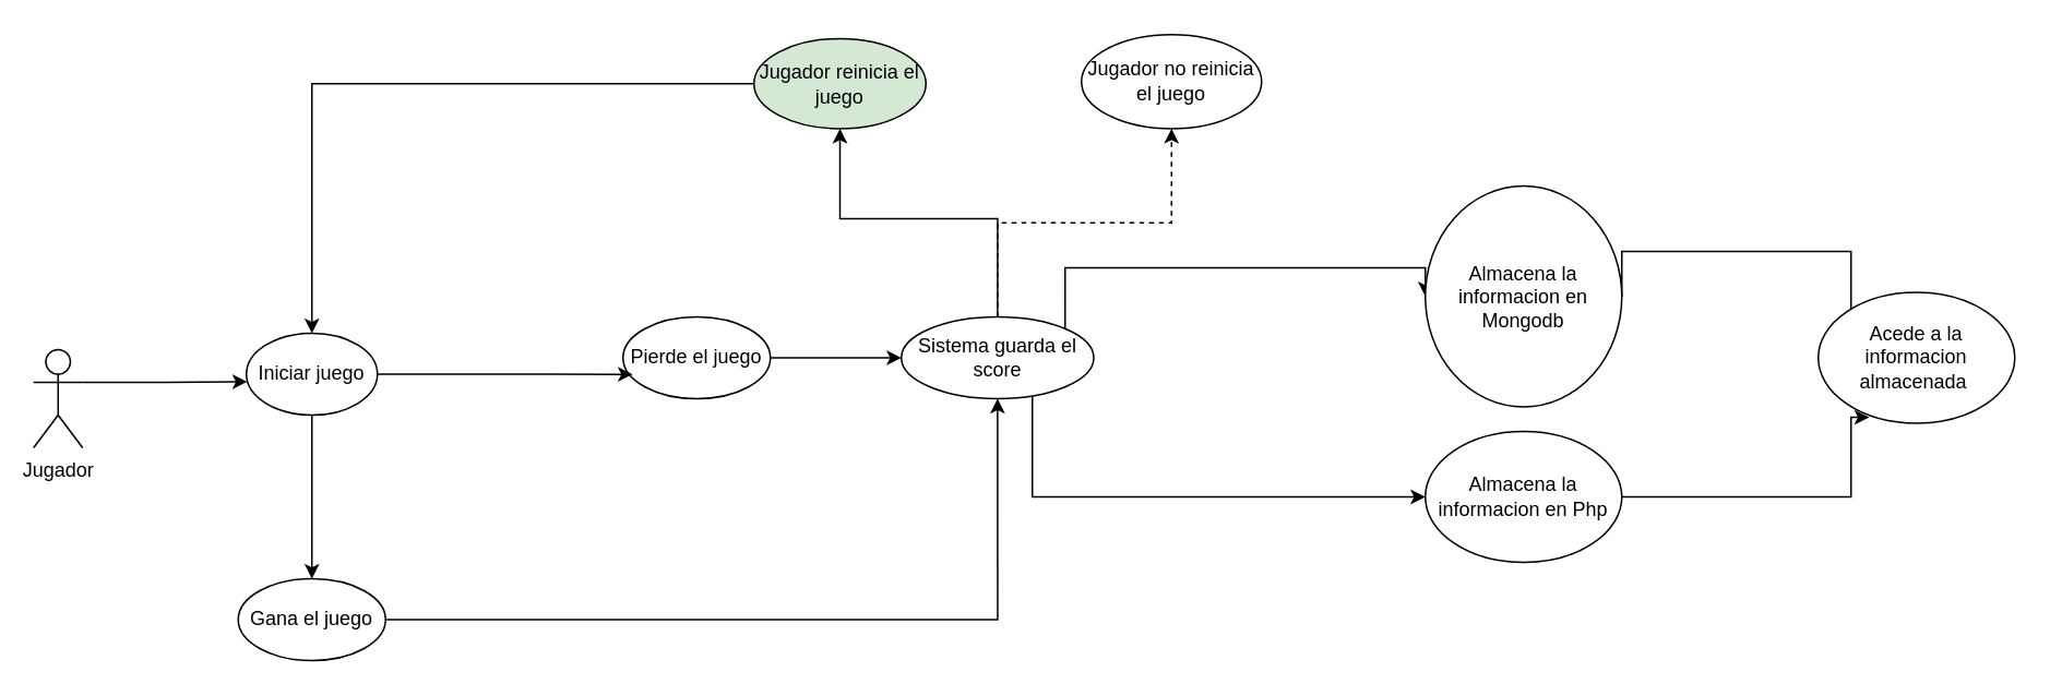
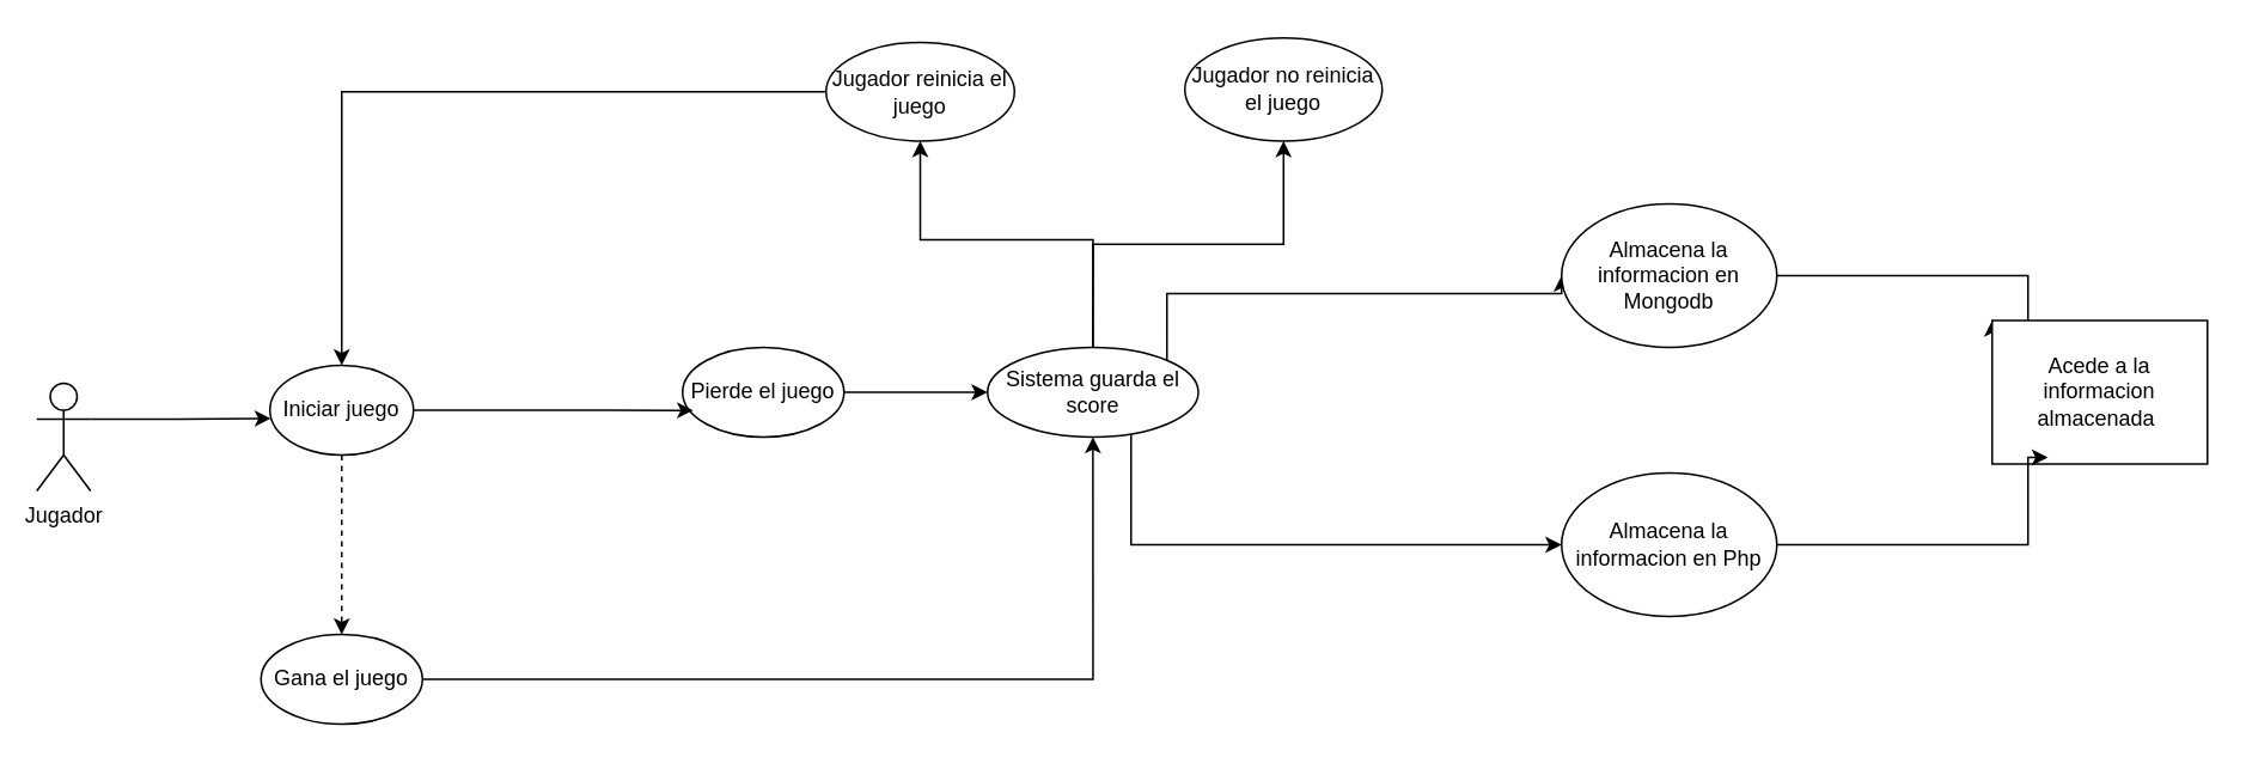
  <mxCell id="0" />
  <mxCell id="1" parent="0" />
  <mxCell id="2" value="Jugador" style="shape=umlActor;verticalLabelPosition=bottom;verticalAlign=top;html=1;outlineConnect=0;" vertex="1" parent="1"><mxGeometry x="20" y="213" width="30" height="60" as="geometry" /></mxCell>
- <mxCell id="3" style="edgeStyle=orthogonalEdgeStyle;rounded=0;orthogonalLoop=1;jettySize=auto;html=1;exitX=0.5;exitY=1;exitDx=0;exitDy=0;entryX=0.5;entryY=0;entryDx=0;entryDy=0;" edge="1" parent="1" source="4" target="18"><mxGeometry relative="1" as="geometry" /></mxCell>
+ <mxCell id="3" style="edgeStyle=orthogonalEdgeStyle;rounded=0;orthogonalLoop=1;jettySize=auto;html=1;exitX=0.5;exitY=1;exitDx=0;exitDy=0;entryX=0.5;entryY=0;entryDx=0;entryDy=0;dashed=1;" edge="1" parent="1" source="4" target="18"><mxGeometry relative="1" as="geometry" /></mxCell>
  <mxCell id="4" value="Iniciar juego" style="ellipse;whiteSpace=wrap;html=1;" vertex="1" parent="1"><mxGeometry x="150" y="203" width="80" height="50" as="geometry" /></mxCell>
  <mxCell id="5" style="edgeStyle=orthogonalEdgeStyle;rounded=0;orthogonalLoop=1;jettySize=auto;html=1;exitX=1;exitY=0.333;exitDx=0;exitDy=0;exitPerimeter=0;entryX=0.006;entryY=0.592;entryDx=0;entryDy=0;entryPerimeter=0;" edge="1" parent="1" source="2" target="4"><mxGeometry relative="1" as="geometry" /></mxCell>
  <mxCell id="6" style="edgeStyle=orthogonalEdgeStyle;rounded=0;orthogonalLoop=1;jettySize=auto;html=1;exitX=1;exitY=0.5;exitDx=0;exitDy=0;" edge="1" parent="1" source="7" target="12"><mxGeometry relative="1" as="geometry" /></mxCell>
  <mxCell id="7" value="Pierde el juego" style="ellipse;whiteSpace=wrap;html=1;" vertex="1" parent="1"><mxGeometry x="380" y="193" width="90" height="50" as="geometry" /></mxCell>
  <mxCell id="8" style="edgeStyle=orthogonalEdgeStyle;rounded=0;orthogonalLoop=1;jettySize=auto;html=1;exitX=0.5;exitY=0;exitDx=0;exitDy=0;entryX=0.5;entryY=1;entryDx=0;entryDy=0;" edge="1" parent="1" source="12" target="15"><mxGeometry relative="1" as="geometry"><Array as="points"><mxPoint x="609" y="133" /><mxPoint x="513" y="133" /></Array></mxGeometry></mxCell>
- <mxCell id="9" style="edgeStyle=orthogonalEdgeStyle;rounded=0;orthogonalLoop=1;jettySize=auto;html=1;exitX=0.5;exitY=0;exitDx=0;exitDy=0;entryX=0.5;entryY=1;entryDx=0;entryDy=0;dashed=1;" edge="1" parent="1" source="12" target="16"><mxGeometry relative="1" as="geometry" /></mxCell>
+ <mxCell id="9" style="edgeStyle=orthogonalEdgeStyle;rounded=0;orthogonalLoop=1;jettySize=auto;html=1;exitX=0.5;exitY=0;exitDx=0;exitDy=0;entryX=0.5;entryY=1;entryDx=0;entryDy=0;" edge="1" parent="1" source="12" target="16"><mxGeometry relative="1" as="geometry" /></mxCell>
  <mxCell id="10" style="edgeStyle=orthogonalEdgeStyle;rounded=0;orthogonalLoop=1;jettySize=auto;html=1;exitX=1;exitY=0;exitDx=0;exitDy=0;entryX=0;entryY=0.5;entryDx=0;entryDy=0;" edge="1" parent="1" source="12" target="20"><mxGeometry relative="1" as="geometry"><Array as="points"><mxPoint x="650" y="163" /><mxPoint x="870" y="163" /></Array></mxGeometry></mxCell>
  <mxCell id="11" style="edgeStyle=orthogonalEdgeStyle;rounded=0;orthogonalLoop=1;jettySize=auto;html=1;exitX=1;exitY=1;exitDx=0;exitDy=0;entryX=0;entryY=0.5;entryDx=0;entryDy=0;" edge="1" parent="1" source="12" target="21"><mxGeometry relative="1" as="geometry"><Array as="points"><mxPoint x="630" y="236" /><mxPoint x="630" y="303" /><mxPoint x="840" y="303" /></Array></mxGeometry></mxCell>
  <mxCell id="12" value="Sistema guarda el score" style="ellipse;whiteSpace=wrap;html=1;" vertex="1" parent="1"><mxGeometry x="550" y="193" width="117.5" height="50" as="geometry" /></mxCell>
  <mxCell id="13" style="edgeStyle=orthogonalEdgeStyle;rounded=0;orthogonalLoop=1;jettySize=auto;html=1;exitX=1;exitY=0.5;exitDx=0;exitDy=0;entryX=0.066;entryY=0.702;entryDx=0;entryDy=0;entryPerimeter=0;" edge="1" parent="1" source="4" target="7"><mxGeometry relative="1" as="geometry" /></mxCell>
  <mxCell id="14" style="edgeStyle=orthogonalEdgeStyle;rounded=0;orthogonalLoop=1;jettySize=auto;html=1;exitX=0;exitY=0.5;exitDx=0;exitDy=0;entryX=0.5;entryY=0;entryDx=0;entryDy=0;" edge="1" parent="1" source="15" target="4"><mxGeometry relative="1" as="geometry" /></mxCell>
- <mxCell id="15" value="Jugador reinicia el juego" style="ellipse;whiteSpace=wrap;html=1;fillColor=#d5e8d4;" vertex="1" parent="1"><mxGeometry x="460" y="23" width="105" height="55" as="geometry" /></mxCell>
+ <mxCell id="15" value="Jugador reinicia el juego" style="ellipse;whiteSpace=wrap;html=1;" vertex="1" parent="1"><mxGeometry x="460" y="23" width="105" height="55" as="geometry" /></mxCell>
  <mxCell id="16" value="Jugador no reinicia el juego" style="ellipse;whiteSpace=wrap;html=1;" vertex="1" parent="1"><mxGeometry x="660" y="20.5" width="110" height="57.5" as="geometry" /></mxCell>
  <mxCell id="17" style="edgeStyle=orthogonalEdgeStyle;rounded=0;orthogonalLoop=1;jettySize=auto;html=1;exitX=1;exitY=0.5;exitDx=0;exitDy=0;entryX=0.5;entryY=1;entryDx=0;entryDy=0;" edge="1" parent="1" source="18" target="12"><mxGeometry relative="1" as="geometry" /></mxCell>
  <mxCell id="18" value="Gana el juego" style="ellipse;whiteSpace=wrap;html=1;" vertex="1" parent="1"><mxGeometry x="145" y="353" width="90" height="50" as="geometry" /></mxCell>
  <mxCell id="19" style="edgeStyle=orthogonalEdgeStyle;rounded=0;orthogonalLoop=1;jettySize=auto;html=1;exitX=1;exitY=0.5;exitDx=0;exitDy=0;entryX=0;entryY=0;entryDx=0;entryDy=0;" edge="1" parent="1" source="20" target="22"><mxGeometry relative="1" as="geometry"><Array as="points"><mxPoint x="1130" y="153" /><mxPoint x="1130" y="190" /></Array></mxGeometry></mxCell>
- <mxCell id="20" value="Almacena la informacion en Mongodb" style="ellipse;whiteSpace=wrap;html=1;" vertex="1" parent="1"><mxGeometry x="870" y="113" width="120" height="135" as="geometry" /></mxCell>
+ <mxCell id="20" value="Almacena la informacion en Mongodb" style="ellipse;whiteSpace=wrap;html=1;" vertex="1" parent="1"><mxGeometry x="870" y="113" width="120" height="80" as="geometry" /></mxCell>
  <mxCell id="21" value="Almacena la informacion en Php" style="ellipse;whiteSpace=wrap;html=1;" vertex="1" parent="1"><mxGeometry x="870" y="263" width="120" height="80" as="geometry" /></mxCell>
- <mxCell id="22" value="Acede a la informacion almacenada&amp;nbsp;" style="ellipse;whiteSpace=wrap;html=1;" vertex="1" parent="1"><mxGeometry x="1110" y="178" width="120" height="80" as="geometry" /></mxCell>
+ <mxCell id="22" value="Acede a la informacion almacenada&amp;nbsp;" style="whiteSpace=wrap;html=1;rounded=0;" vertex="1" parent="1"><mxGeometry x="1110" y="178" width="120" height="80" as="geometry" /></mxCell>
  <mxCell id="23" style="edgeStyle=orthogonalEdgeStyle;rounded=0;orthogonalLoop=1;jettySize=auto;html=1;exitX=1;exitY=0.5;exitDx=0;exitDy=0;entryX=0.259;entryY=0.954;entryDx=0;entryDy=0;entryPerimeter=0;" edge="1" parent="1" source="21" target="22"><mxGeometry relative="1" as="geometry"><Array as="points"><mxPoint x="1130" y="303" /><mxPoint x="1130" y="254" /></Array></mxGeometry></mxCell>
